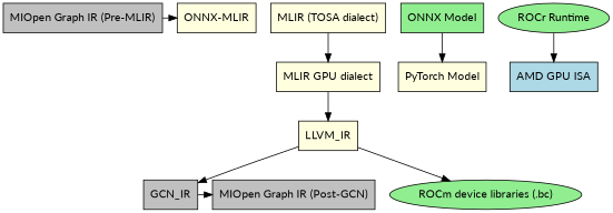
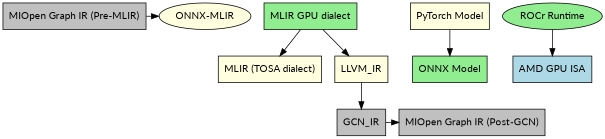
  digraph {
    fontname=Lato
    rankdir=TB
    node [fillcolor=lightyellow fontname=Lato shape=box style=filled]
    edge [fontname=Lato]
    n1 [fillcolor=gray label="MIOpen Graph IR (Pre-MLIR)"]
-   n2 [label="ONNX-MLIR"]
+   n2 [label="ONNX-MLIR" shape=ellipse]
    GCN_IR [fillcolor=gray]
    n4 [fillcolor=gray label="MIOpen Graph IR (Post-GCN)"]
    n5 [label="PyTorch Model"]
    n6 [fillcolor=lightgreen label="ONNX Model"]
    n7 [label="MLIR (TOSA dialect)"]
-   n8 [label="MLIR GPU dialect"]
+   n8 [fillcolor=lightgreen label="MLIR GPU dialect"]
    LLVM_IR
-   n10 [fillcolor=lightgreen label="ROCm device libraries (.bc)" shape=oval]
    n11 [fillcolor=lightgreen label="ROCr Runtime" shape=oval]
    n12 [fillcolor=lightblue label="AMD GPU ISA"]
    subgraph sub_1 {
      rank=same
      n1
      n2
    }
    subgraph sub_2 {
      rank=same
      GCN_IR
      n4
    }
    n1 -> n2
    GCN_IR -> n4
-   n6 -> n5
-   n7 -> n8
+   n5 -> n6
+   n8 -> n7
    n8 -> LLVM_IR
    LLVM_IR -> GCN_IR
-   LLVM_IR -> n10
    n11 -> n12
  }
